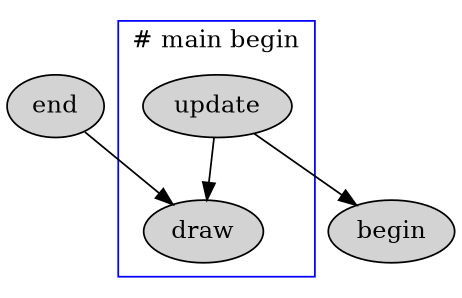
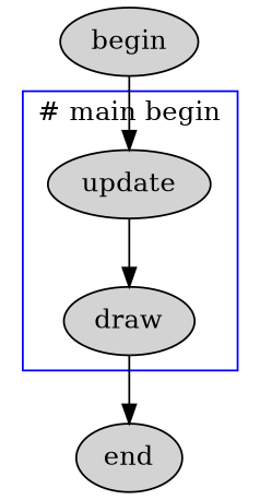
  digraph {
    node [style=filled]
    update
    draw
    end
    begin
    subgraph cluster_1 {
      color=blue
      label="# main begin"
      update
      draw
    }
    update -> draw
-   end -> draw
-   update -> begin
+   draw -> end
+   begin -> update
  }
